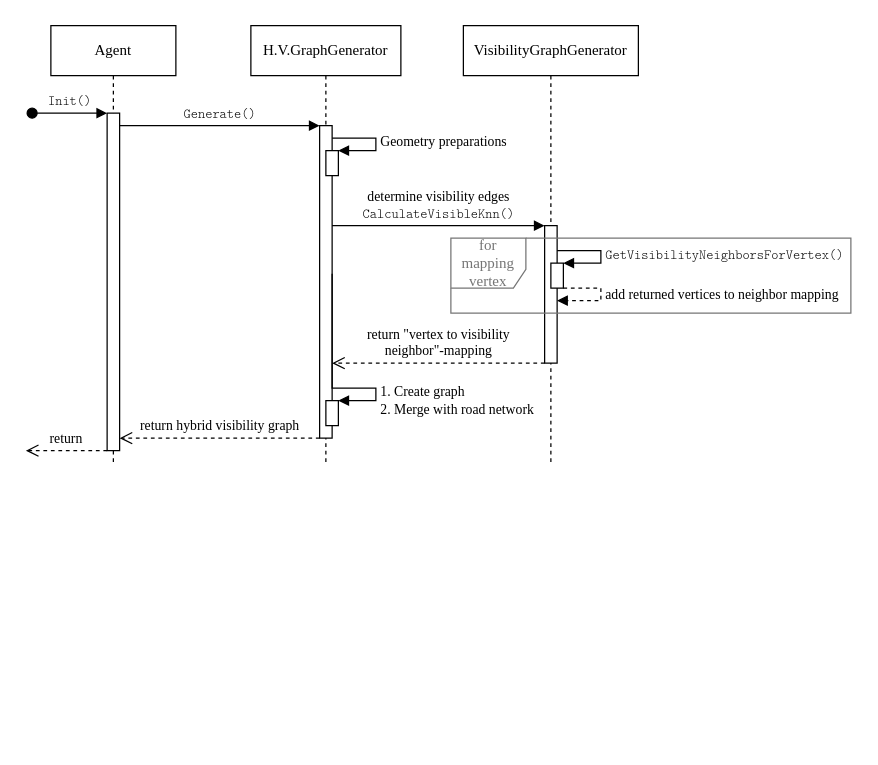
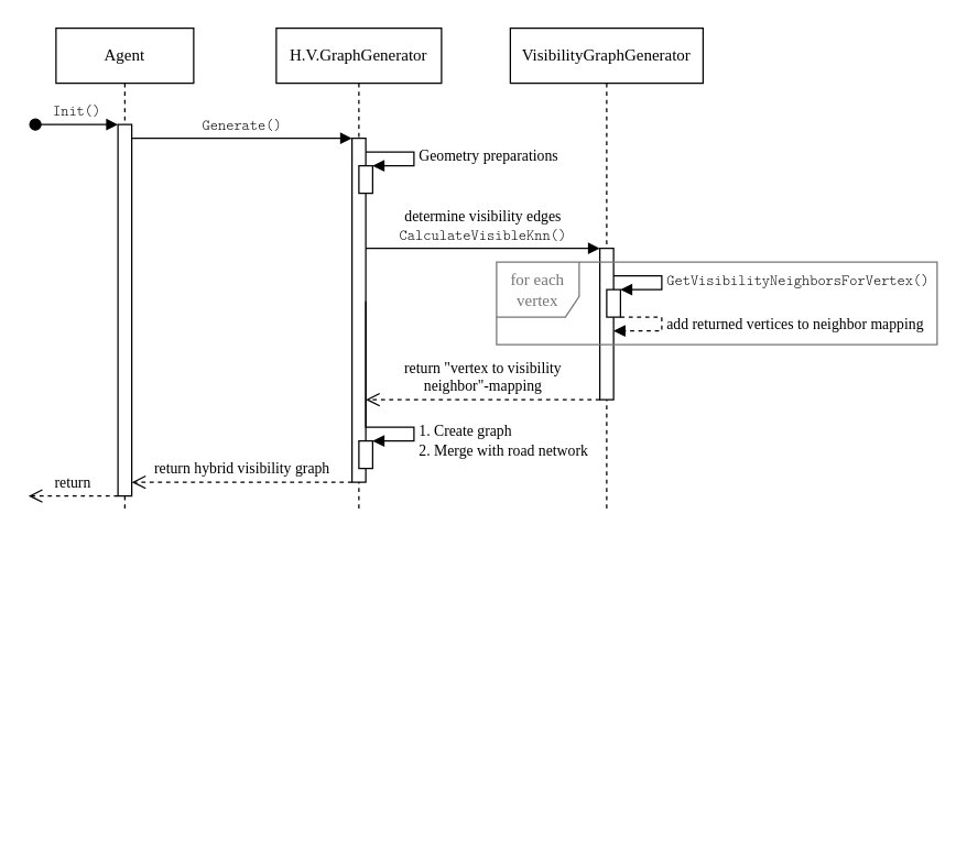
  <mxCell id="0" />
  <mxCell id="1" parent="0" />
  <mxCell id="2" value="Agent" style="shape=umlLifeline;perimeter=lifelinePerimeter;whiteSpace=wrap;html=1;container=0;dropTarget=0;collapsible=0;recursiveResize=0;outlineConnect=0;portConstraint=eastwest;newEdgeStyle={&quot;edgeStyle&quot;:&quot;elbowEdgeStyle&quot;,&quot;elbow&quot;:&quot;vertical&quot;,&quot;curved&quot;:0,&quot;rounded&quot;:0};fontFamily=Linux Libertine;verticalAlign=middle;spacing=2;" parent="1" vertex="1"><mxGeometry x="40" y="20" width="100" height="350" as="geometry" /></mxCell>
  <mxCell id="3" value="" style="html=1;points=[];perimeter=orthogonalPerimeter;outlineConnect=0;targetShapes=umlLifeline;portConstraint=eastwest;newEdgeStyle={&quot;edgeStyle&quot;:&quot;elbowEdgeStyle&quot;,&quot;elbow&quot;:&quot;vertical&quot;,&quot;curved&quot;:0,&quot;rounded&quot;:0};fontFamily=Linux Libertine;" parent="2" vertex="1"><mxGeometry x="45" y="70" width="10" height="270" as="geometry" /></mxCell>
  <mxCell id="4" value="Init()" style="html=1;verticalAlign=bottom;startArrow=oval;endArrow=block;startSize=8;edgeStyle=elbowEdgeStyle;elbow=vertical;curved=0;rounded=0;fontFamily=Latin Modern Mono Light;spacing=3;" parent="2" target="3" edge="1"><mxGeometry relative="1" as="geometry"><mxPoint x="-15" y="70" as="sourcePoint" /></mxGeometry></mxCell>
  <mxCell id="5" value="H.V.GraphGenerator" style="shape=umlLifeline;perimeter=lifelinePerimeter;whiteSpace=wrap;html=1;container=0;dropTarget=0;collapsible=0;recursiveResize=0;outlineConnect=0;portConstraint=eastwest;newEdgeStyle={&quot;edgeStyle&quot;:&quot;elbowEdgeStyle&quot;,&quot;elbow&quot;:&quot;vertical&quot;,&quot;curved&quot;:0,&quot;rounded&quot;:0};fontFamily=Linux Libertine;" parent="1" vertex="1"><mxGeometry x="200" y="20" width="120" height="350" as="geometry" /></mxCell>
  <mxCell id="6" value="" style="html=1;points=[];perimeter=orthogonalPerimeter;outlineConnect=0;targetShapes=umlLifeline;portConstraint=eastwest;newEdgeStyle={&quot;edgeStyle&quot;:&quot;elbowEdgeStyle&quot;,&quot;elbow&quot;:&quot;vertical&quot;,&quot;curved&quot;:0,&quot;rounded&quot;:0};fontFamily=Linux Libertine;" parent="5" vertex="1"><mxGeometry x="55" y="80" width="10" height="250" as="geometry" /></mxCell>
  <mxCell id="7" value="" style="html=1;points=[];perimeter=orthogonalPerimeter;outlineConnect=0;targetShapes=umlLifeline;portConstraint=eastwest;newEdgeStyle={&quot;edgeStyle&quot;:&quot;elbowEdgeStyle&quot;,&quot;elbow&quot;:&quot;vertical&quot;,&quot;curved&quot;:0,&quot;rounded&quot;:0};" parent="5" vertex="1"><mxGeometry x="60" y="300" width="10" height="20" as="geometry" /></mxCell>
  <mxCell id="8" value="&lt;div&gt;&lt;font face=&quot;Linux Libertine&quot;&gt;1. Create graph&lt;/font&gt;&lt;/div&gt;&lt;div&gt;&lt;font face=&quot;Linux Libertine&quot;&gt;2. Merge with road network&lt;/font&gt;&lt;/div&gt;" style="html=1;align=left;spacingLeft=37;endArrow=block;rounded=0;edgeStyle=orthogonalEdgeStyle;curved=0;rounded=0;exitX=1;exitY=0.474;exitDx=0;exitDy=0;exitPerimeter=0;verticalAlign=middle;spacingTop=36;jumpSize=6;" parent="5" source="6" target="7" edge="1"><mxGeometry relative="1" as="geometry"><mxPoint x="70" y="260" as="sourcePoint" /><Array as="points"><mxPoint x="65" y="290" /><mxPoint x="100" y="290" /><mxPoint x="100" y="300" /></Array></mxGeometry></mxCell>
  <mxCell id="9" value="" style="html=1;points=[];perimeter=orthogonalPerimeter;outlineConnect=0;targetShapes=umlLifeline;portConstraint=eastwest;newEdgeStyle={&quot;edgeStyle&quot;:&quot;elbowEdgeStyle&quot;,&quot;elbow&quot;:&quot;vertical&quot;,&quot;curved&quot;:0,&quot;rounded&quot;:0};" vertex="1" parent="5"><mxGeometry x="60" y="100" width="10" height="20" as="geometry" /></mxCell>
  <mxCell id="10" value="&lt;font face=&quot;Linux Libertine&quot;&gt;Geometry preparations&lt;br&gt;&lt;/font&gt;" style="html=1;align=left;spacingLeft=2;endArrow=block;rounded=0;edgeStyle=orthogonalEdgeStyle;curved=0;rounded=0;" edge="1" target="9" parent="5" source="6"><mxGeometry relative="1" as="geometry"><mxPoint x="-35" y="120" as="sourcePoint" /><Array as="points"><mxPoint x="100" y="90" /><mxPoint x="100" y="100" /></Array></mxGeometry></mxCell>
  <mxCell id="11" value="Generate()" style="html=1;verticalAlign=bottom;endArrow=block;edgeStyle=elbowEdgeStyle;elbow=vertical;curved=0;rounded=0;fontFamily=Latin Modern Mono Light;spacing=3;" parent="1" source="3" target="6" edge="1"><mxGeometry relative="1" as="geometry"><mxPoint x="195" y="110" as="sourcePoint" /><Array as="points"><mxPoint x="180" y="100" /></Array></mxGeometry></mxCell>
  <mxCell id="12" value="return hybrid visibility graph" style="html=1;verticalAlign=bottom;endArrow=open;dashed=1;endSize=8;edgeStyle=elbowEdgeStyle;elbow=vertical;curved=0;rounded=0;fontFamily=Linux Libertine;spacing=3;" parent="1" source="6" target="3" edge="1"><mxGeometry relative="1" as="geometry"><mxPoint x="195" y="185" as="targetPoint" /><Array as="points"><mxPoint x="230" y="350" /><mxPoint x="230" y="560" /><mxPoint x="230" y="590" /><mxPoint x="260" y="310" /><mxPoint x="230" y="300" /><mxPoint x="210" y="210" /><mxPoint x="240" y="220" /><mxPoint x="190" y="260" /></Array></mxGeometry></mxCell>
  <mxCell id="13" value="&lt;div&gt;VisibilityGraphGenerator&lt;/div&gt;" style="shape=umlLifeline;perimeter=lifelinePerimeter;whiteSpace=wrap;html=1;container=1;dropTarget=0;collapsible=0;recursiveResize=0;outlineConnect=0;portConstraint=eastwest;newEdgeStyle={&quot;edgeStyle&quot;:&quot;elbowEdgeStyle&quot;,&quot;elbow&quot;:&quot;vertical&quot;,&quot;curved&quot;:0,&quot;rounded&quot;:0};fontFamily=Linux Libertine;" parent="1" vertex="1"><mxGeometry x="370" y="20" width="140" height="350" as="geometry" /></mxCell>
  <mxCell id="14" value="" style="html=1;points=[];perimeter=orthogonalPerimeter;outlineConnect=0;targetShapes=umlLifeline;portConstraint=eastwest;newEdgeStyle={&quot;edgeStyle&quot;:&quot;elbowEdgeStyle&quot;,&quot;elbow&quot;:&quot;vertical&quot;,&quot;curved&quot;:0,&quot;rounded&quot;:0};fontFamily=Linux Libertine;" parent="13" vertex="1"><mxGeometry x="65" y="160" width="10" height="110" as="geometry" /></mxCell>
  <mxCell id="15" value="" style="html=1;points=[];perimeter=orthogonalPerimeter;outlineConnect=0;targetShapes=umlLifeline;portConstraint=eastwest;newEdgeStyle={&quot;edgeStyle&quot;:&quot;elbowEdgeStyle&quot;,&quot;elbow&quot;:&quot;vertical&quot;,&quot;curved&quot;:0,&quot;rounded&quot;:0};" parent="13" vertex="1"><mxGeometry x="70" y="190" width="10" height="20" as="geometry" /></mxCell>
  <mxCell id="16" value="&lt;div&gt;&lt;font&gt;GetVisibilityNeighborsForVertex()&lt;br&gt;&lt;/font&gt;&lt;/div&gt;" style="html=1;align=left;spacingLeft=2;endArrow=block;rounded=0;edgeStyle=orthogonalEdgeStyle;curved=0;rounded=0;fontFamily=Latin Modern Mono Light;" parent="13" source="14" target="15" edge="1"><mxGeometry relative="1" as="geometry"><mxPoint x="80" y="140" as="sourcePoint" /><Array as="points"><mxPoint x="110" y="180" /><mxPoint x="110" y="190" /><mxPoint x="75" y="190" /></Array><mxPoint as="offset" /></mxGeometry></mxCell>
  <mxCell id="17" value="add returned vertices to neighbor mapping" style="html=1;align=left;spacingLeft=2;endArrow=block;rounded=0;edgeStyle=orthogonalEdgeStyle;curved=0;rounded=0;fontFamily=Linux Libertine;dashed=1;" parent="13" source="15" target="14" edge="1"><mxGeometry x="-0.077" relative="1" as="geometry"><mxPoint x="100" y="190" as="sourcePoint" /><Array as="points"><mxPoint x="110" y="210" /><mxPoint x="110" y="220" /></Array><mxPoint x="105" y="210" as="targetPoint" /><mxPoint as="offset" /></mxGeometry></mxCell>
  <mxCell id="18" value="&lt;div&gt;determine visibility edges&lt;/div&gt;&lt;div&gt;&lt;font face=&quot;Latin Modern Mono Light&quot;&gt;CalculateVisibleKnn()&lt;/font&gt;&lt;/div&gt;" style="html=1;verticalAlign=bottom;endArrow=block;edgeStyle=elbowEdgeStyle;elbow=vertical;curved=0;rounded=0;fontFamily=Linux Libertine;spacing=3;" parent="1" source="6" target="14" edge="1"><mxGeometry width="80" relative="1" as="geometry"><mxPoint x="310" y="200" as="sourcePoint" /><mxPoint x="390" y="200" as="targetPoint" /><Array as="points"><mxPoint x="430" y="180" /><mxPoint x="350" y="130" /><mxPoint x="430" y="110" /><mxPoint x="400" y="140" /><mxPoint x="310" y="230" /></Array></mxGeometry></mxCell>
  <mxCell id="19" value="&lt;div&gt;return &quot;vertex to visibility&lt;/div&gt;&lt;div&gt;neighbor&quot;-mapping&lt;/div&gt;" style="html=1;verticalAlign=bottom;endArrow=open;dashed=1;endSize=8;edgeStyle=elbowEdgeStyle;elbow=vertical;curved=0;rounded=0;fontFamily=Linux Libertine;spacing=3;" parent="1" source="14" target="6" edge="1"><mxGeometry relative="1" as="geometry"><mxPoint x="270" y="200" as="targetPoint" /><Array as="points"><mxPoint x="430" y="290" /><mxPoint x="380" y="280" /><mxPoint x="400" y="200" /><mxPoint x="410" y="240" /><mxPoint x="420" y="200" /></Array><mxPoint x="450" y="200" as="sourcePoint" /></mxGeometry></mxCell>
  <mxCell id="20" value="return" style="html=1;verticalAlign=bottom;endArrow=open;dashed=1;endSize=8;edgeStyle=elbowEdgeStyle;elbow=vertical;curved=0;rounded=0;fontFamily=Linux Libertine;spacing=3;" parent="1" source="3" edge="1"><mxGeometry relative="1" as="geometry"><mxPoint x="20" y="360" as="targetPoint" /><Array as="points"><mxPoint x="70" y="360" /><mxPoint x="70" y="580" /><mxPoint x="60" y="420" /><mxPoint x="60" y="320" /><mxPoint x="50" y="240" /><mxPoint x="125" y="300" /><mxPoint x="155" y="310" /><mxPoint x="105" y="350" /></Array><mxPoint x="190" y="300" as="sourcePoint" /></mxGeometry></mxCell>
- <mxCell id="21" value="&lt;font face=&quot;Linux Libertine&quot;&gt;for mapping vertex&lt;br&gt;&lt;/font&gt;" style="shape=umlFrame;whiteSpace=wrap;html=1;pointerEvents=0;width=60;height=40;strokeColor=#757575;fontColor=#757575;" parent="1" vertex="1"><mxGeometry x="360" y="190" width="320" height="60" as="geometry" /></mxCell>
+ <mxCell id="21" value="&lt;font face=&quot;Linux Libertine&quot;&gt;for each vertex&lt;br&gt;&lt;/font&gt;" style="shape=umlFrame;whiteSpace=wrap;html=1;pointerEvents=0;width=60;height=40;strokeColor=#757575;fontColor=#757575;" parent="1" vertex="1"><mxGeometry x="360" y="190" width="320" height="60" as="geometry" /></mxCell>
